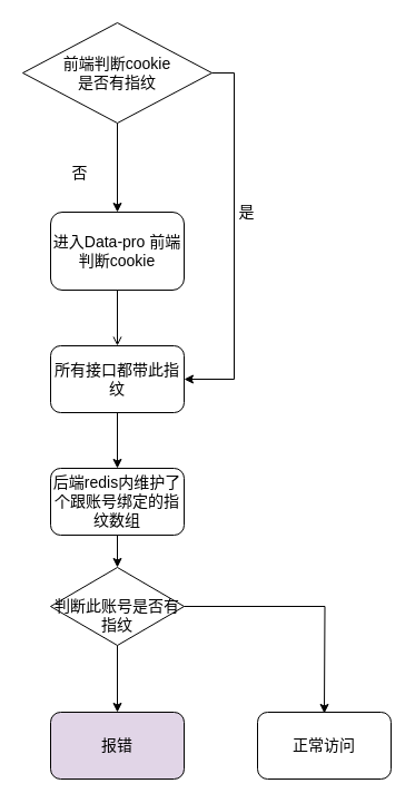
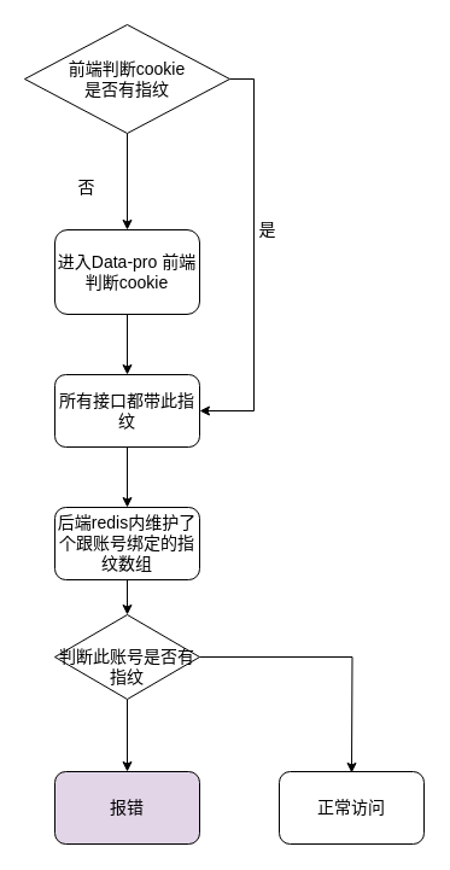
  <mxCell id="0" />
  <mxCell id="1" parent="0" />
- <mxCell id="2" value="" style="edgeStyle=orthogonalEdgeStyle;rounded=0;orthogonalLoop=1;jettySize=auto;html=1;fontSize=14;endArrow=open;" edge="1" parent="1" source="3" target="9"><mxGeometry relative="1" as="geometry" /></mxCell>
+ <mxCell id="2" value="" style="edgeStyle=orthogonalEdgeStyle;rounded=0;orthogonalLoop=1;jettySize=auto;html=1;fontSize=14;" edge="1" parent="1" source="3" target="9"><mxGeometry relative="1" as="geometry" /></mxCell>
  <mxCell id="3" value="进入Data-pro 前端判断cookie" style="rounded=1;whiteSpace=wrap;html=1;fontSize=14;glass=0;strokeWidth=1;shadow=0;" parent="1" vertex="1"><mxGeometry x="45" y="190" width="120" height="70" as="geometry" /></mxCell>
  <mxCell id="4" style="edgeStyle=orthogonalEdgeStyle;rounded=0;orthogonalLoop=1;jettySize=auto;html=1;exitX=0.5;exitY=1;exitDx=0;exitDy=0;entryX=0.5;entryY=0;entryDx=0;entryDy=0;fontSize=14;" edge="1" parent="1" source="6" target="3"><mxGeometry relative="1" as="geometry" /></mxCell>
  <mxCell id="5" style="edgeStyle=orthogonalEdgeStyle;rounded=0;orthogonalLoop=1;jettySize=auto;html=1;exitX=1;exitY=0.5;exitDx=0;exitDy=0;entryX=1;entryY=0.5;entryDx=0;entryDy=0;fontSize=14;" edge="1" parent="1" source="6" target="9"><mxGeometry relative="1" as="geometry" /></mxCell>
  <mxCell id="6" value="前端判断cookie&lt;br&gt;是否有指纹" style="rhombus;whiteSpace=wrap;html=1;fontSize=14;" vertex="1" parent="1"><mxGeometry x="20" y="20" width="170" height="90" as="geometry" /></mxCell>
  <mxCell id="7" value="否" style="text;html=1;align=center;verticalAlign=middle;resizable=0;points=[];autosize=1;strokeColor=none;fillColor=none;fontSize=14;" vertex="1" parent="1"><mxGeometry x="51" y="140" width="40" height="30" as="geometry" /></mxCell>
  <mxCell id="8" value="" style="edgeStyle=orthogonalEdgeStyle;rounded=0;orthogonalLoop=1;jettySize=auto;html=1;fontSize=14;" edge="1" parent="1" source="9" target="15"><mxGeometry relative="1" as="geometry" /></mxCell>
  <mxCell id="9" value="所有接口都带此指纹" style="whiteSpace=wrap;html=1;rounded=1;glass=0;strokeWidth=1;shadow=0;fontSize=14;" vertex="1" parent="1"><mxGeometry x="45" y="310" width="120" height="60" as="geometry" /></mxCell>
  <mxCell id="10" value="" style="edgeStyle=orthogonalEdgeStyle;rounded=0;orthogonalLoop=1;jettySize=auto;html=1;fontSize=14;" edge="1" parent="1" source="12" target="13"><mxGeometry relative="1" as="geometry" /></mxCell>
  <mxCell id="11" style="edgeStyle=orthogonalEdgeStyle;rounded=0;orthogonalLoop=1;jettySize=auto;html=1;exitX=1;exitY=0.5;exitDx=0;exitDy=0;fontSize=14;" edge="1" parent="1" source="12"><mxGeometry relative="1" as="geometry"><mxPoint x="291" y="640" as="targetPoint" /></mxGeometry></mxCell>
  <mxCell id="12" value="&lt;br style=&quot;font-size: 14px;&quot;&gt;判断此账号是否有指纹" style="rhombus;whiteSpace=wrap;html=1;fontSize=14;" vertex="1" parent="1"><mxGeometry x="45" y="509" width="120" height="70" as="geometry" /></mxCell>
  <mxCell id="13" value="报错" style="rounded=1;whiteSpace=wrap;html=1;fontSize=14;fillColor=#e1d5e7;" vertex="1" parent="1"><mxGeometry x="45" y="639" width="120" height="60" as="geometry" /></mxCell>
  <mxCell id="14" value="" style="edgeStyle=orthogonalEdgeStyle;rounded=0;orthogonalLoop=1;jettySize=auto;html=1;fontSize=14;" edge="1" parent="1" source="15" target="12"><mxGeometry relative="1" as="geometry" /></mxCell>
  <mxCell id="15" value="后端redis内维护了个跟账号绑定的指纹数组" style="rounded=1;whiteSpace=wrap;html=1;fontSize=14;" vertex="1" parent="1"><mxGeometry x="45" y="420" width="120" height="60" as="geometry" /></mxCell>
  <mxCell id="16" value="正常访问" style="rounded=1;whiteSpace=wrap;html=1;fontSize=14;" vertex="1" parent="1"><mxGeometry x="231" y="639" width="120" height="60" as="geometry" /></mxCell>
  <mxCell id="17" value="是" style="text;html=1;align=center;verticalAlign=middle;resizable=0;points=[];autosize=1;strokeColor=none;fillColor=none;fontSize=14;" vertex="1" parent="1"><mxGeometry x="201" y="175" width="40" height="30" as="geometry" /></mxCell>
